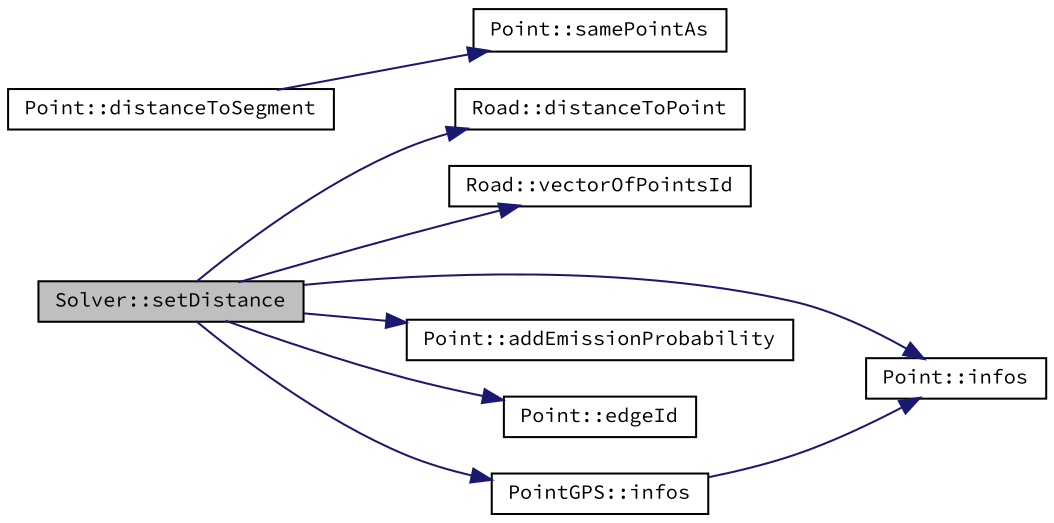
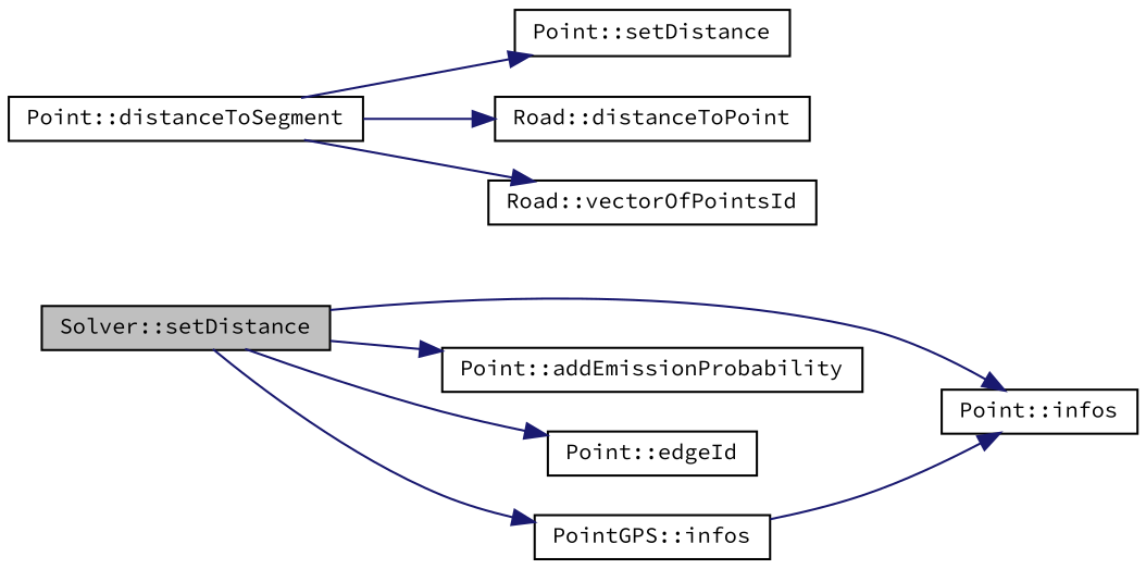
  digraph {
    fontname="Source Code Pro"
    rankdir=LR
    node [color=black fontname="Source Code Pro" fontsize=10 shape=record]
    edge [color=midnightblue fontname="Source Code Pro" fontsize=10 labelfontname=Helvetica labelfontsize=10 style=solid]
    n1 [fillcolor=grey75 fontcolor=black height=0.2 label="Solver::setDistance" style=filled width=0.4]
    n2 [height=0.2 label="Road::vectorOfPointsId" width=0.4]
    n3 [height=0.2 label="Point::addEmissionProbability" width=0.4]
    n4 [height=0.2 label="Point::edgeId" width=0.4]
    n5 [height=0.2 label="PointGPS::infos" width=0.4]
    n6 [height=0.2 label="Point::infos" width=0.4]
    n7 [height=0.2 label="Point::distanceToSegment" width=0.4]
-   n8 [height=0.2 label="Point::samePointAs" width=0.4]
+   n8 [height=0.2 label="Point::setDistance" width=0.4]
    n9 [height=0.2 label="Road::distanceToPoint" width=0.4]
-   n1 -> n2
+   n7 -> n2
    n1 -> n3
    n1 -> n4
    n1 -> n5
    n1 -> n6
    n5 -> n6
    n7 -> n8
-   n1 -> n9
+   n7 -> n9
  }
